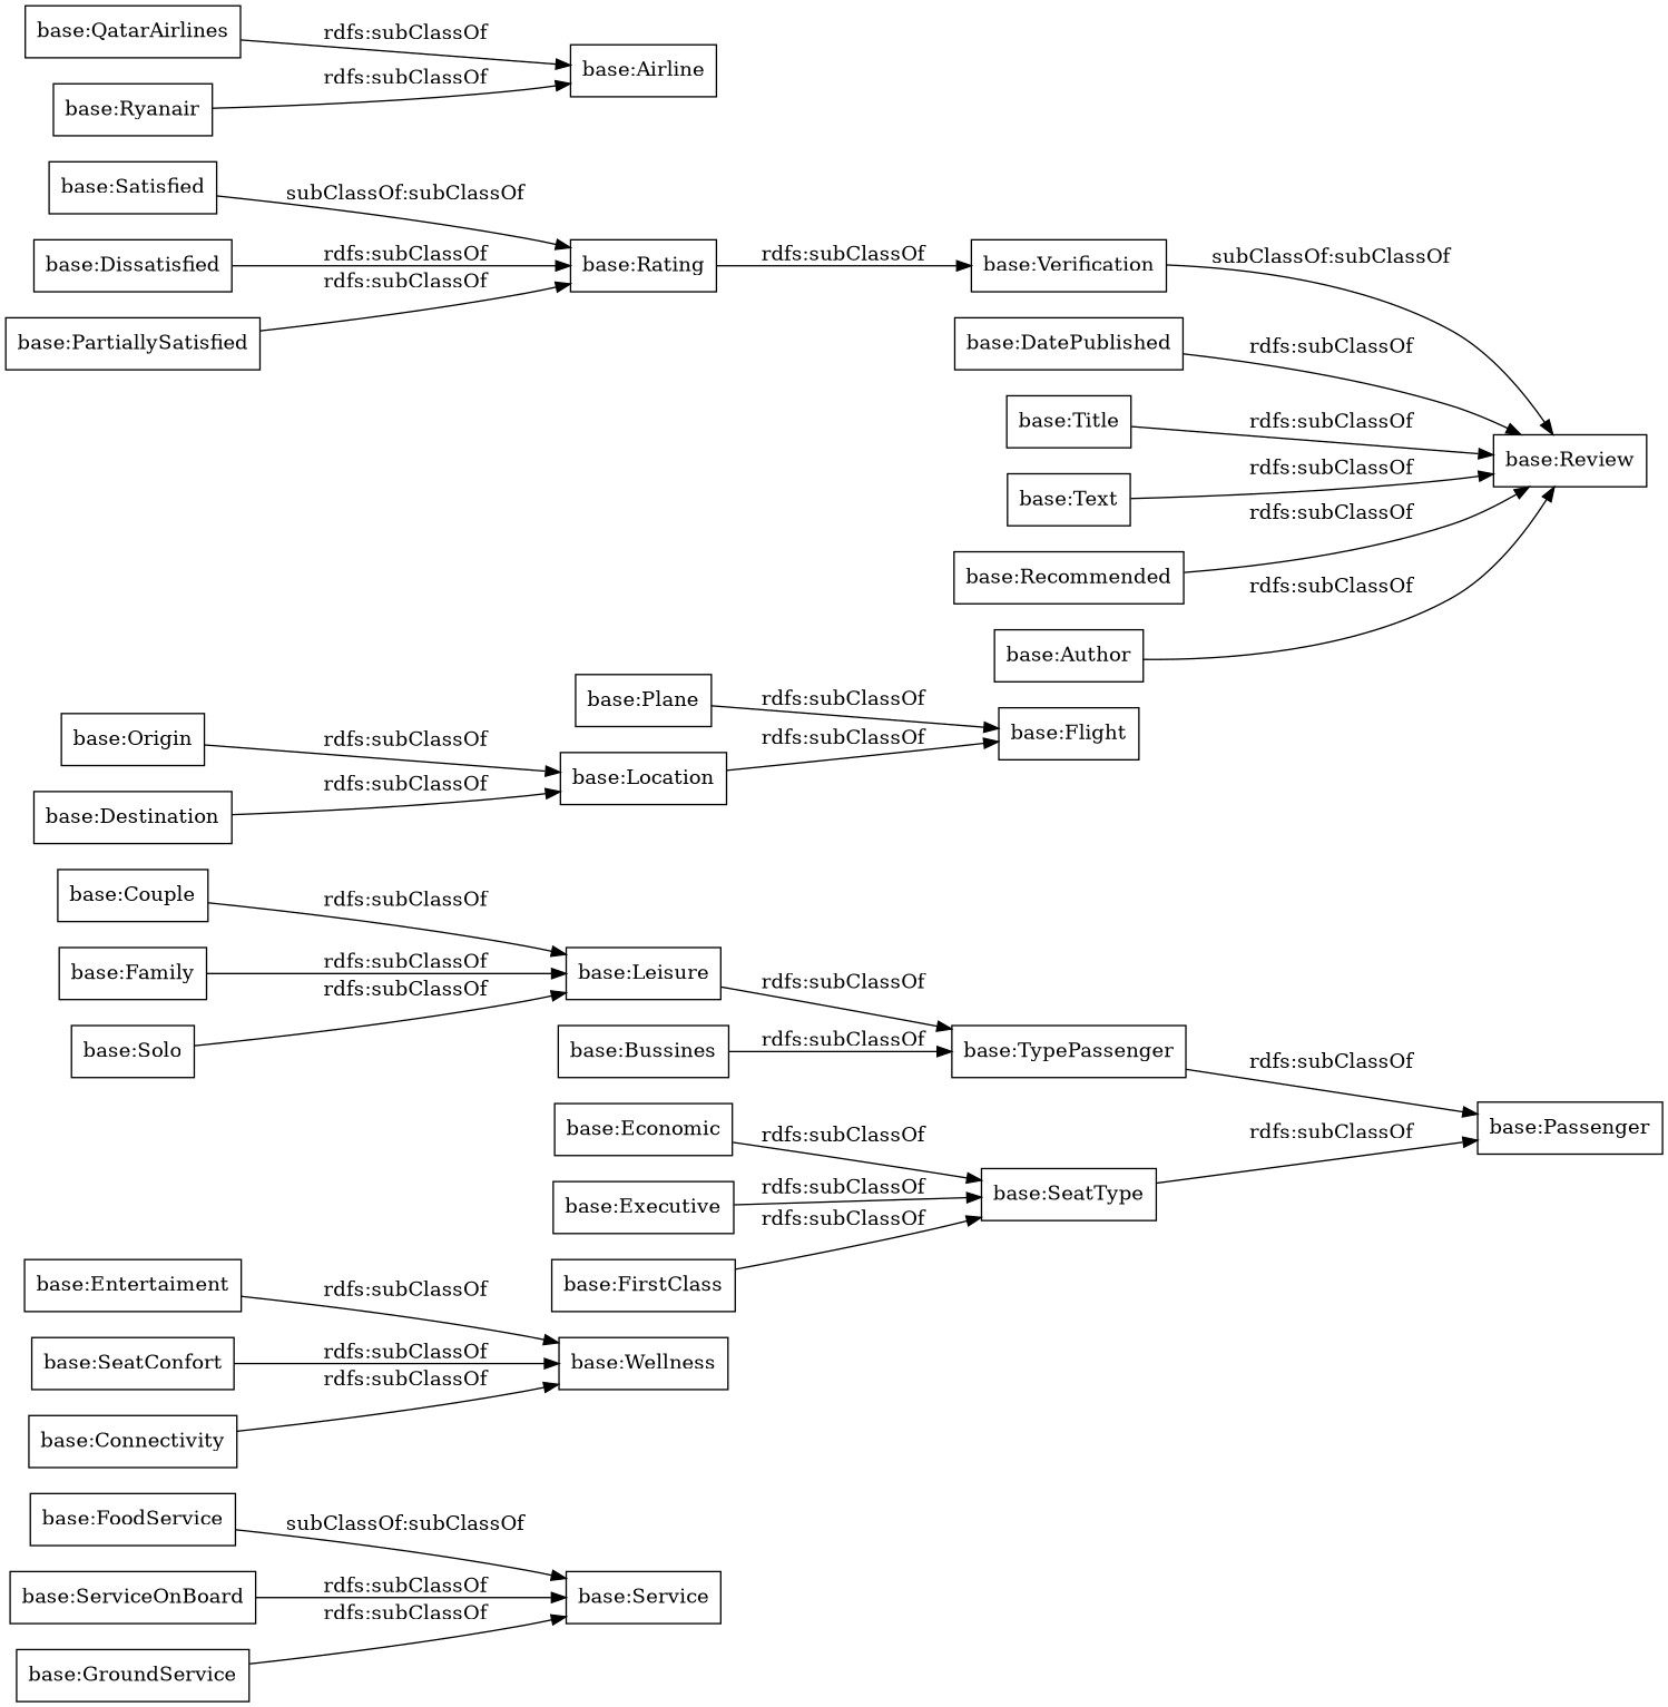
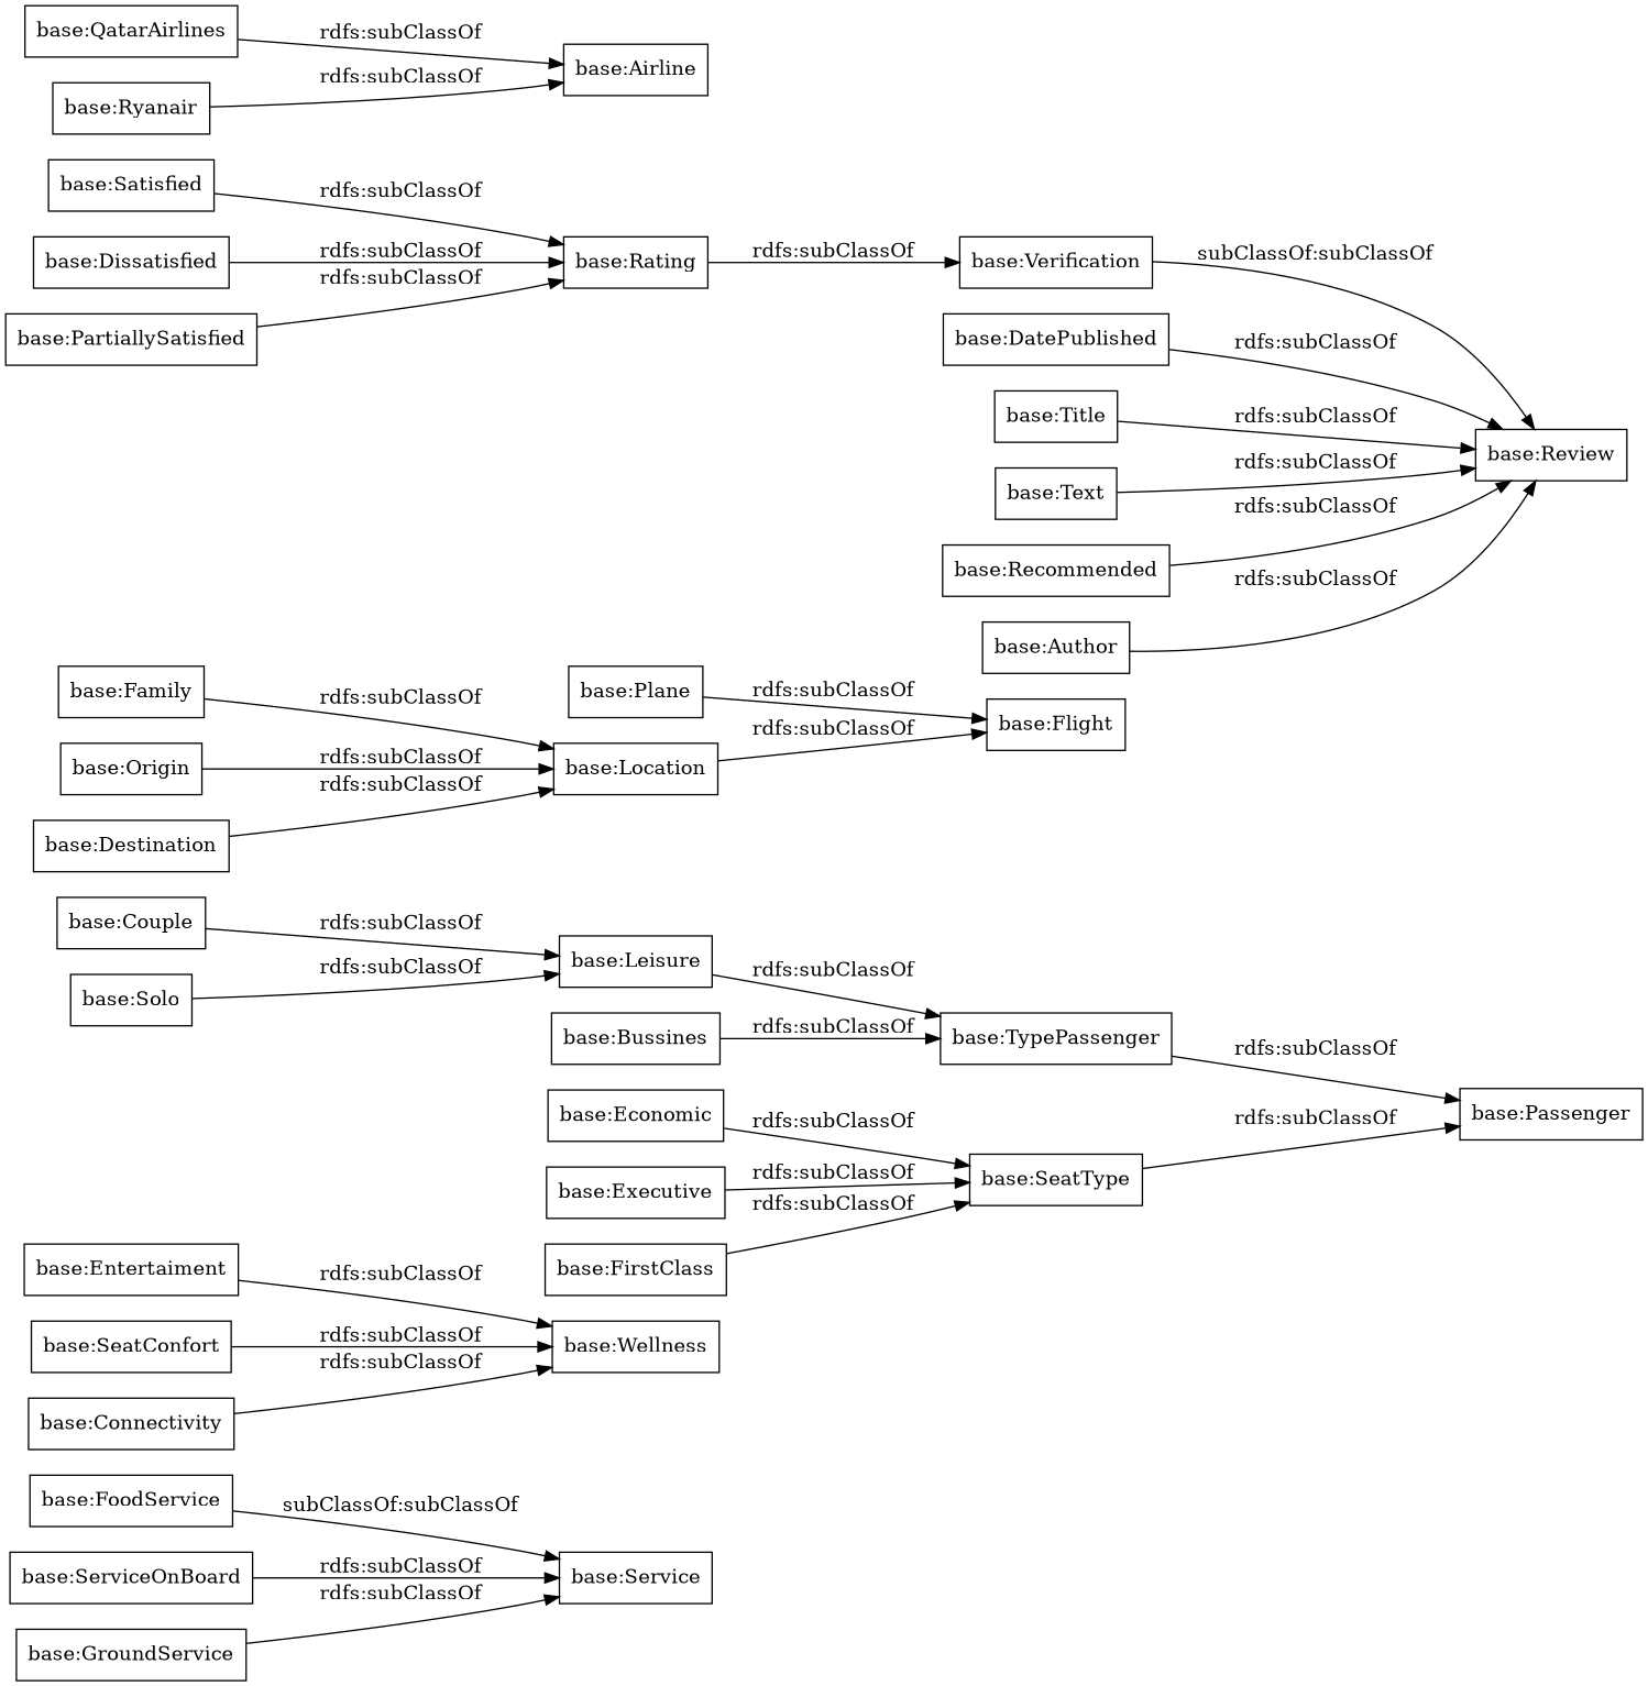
  digraph {
    rankdir=LR
    node [color=black shape=rectangle]
    "base:FoodService"
    "base:Service"
    "base:Entertaiment"
    "base:Wellness"
    "base:Bussines"
    "base:TypePassenger"
    "base:Passenger"
    "base:Location"
    "base:Flight"
    "base:Executive"
    "base:SeatType"
    "base:SeatConfort"
    "base:Satisfied"
    "base:Rating"
    "base:Verification"
    "base:ServiceOnBoard"
    "base:Connectivity"
    "base:FirstClass"
    "base:Economic"
    "base:DatePublished"
    "base:Review"
    "base:QatarAirlines"
    "base:Airline"
    "base:Couple"
    "base:Leisure"
    "base:Family"
    "base:GroundService"
    "base:Ryanair"
    "base:Plane"
    "base:Title"
    "base:Text"
    "base:Solo"
    "base:Recommended"
    "base:Origin"
    "base:Dissatisfied"
    "base:PartiallySatisfied"
    "base:Author"
    "base:Destination"
    "base:FoodService" -> "base:Service" [label="subClassOf:subClassOf"]
    "base:Entertaiment" -> "base:Wellness" [label="rdfs:subClassOf"]
    "base:Bussines" -> "base:TypePassenger" [label="rdfs:subClassOf"]
    "base:TypePassenger" -> "base:Passenger" [label="rdfs:subClassOf"]
    "base:Location" -> "base:Flight" [label="rdfs:subClassOf"]
    "base:Executive" -> "base:SeatType" [label="rdfs:subClassOf"]
    "base:SeatType" -> "base:Passenger" [label="rdfs:subClassOf"]
    "base:SeatConfort" -> "base:Wellness" [label="rdfs:subClassOf"]
-   "base:Satisfied" -> "base:Rating" [label="subClassOf:subClassOf"]
+   "base:Satisfied" -> "base:Rating" [label="rdfs:subClassOf"]
    "base:Rating" -> "base:Verification" [label="rdfs:subClassOf"]
    "base:Verification" -> "base:Review" [label="subClassOf:subClassOf"]
    "base:ServiceOnBoard" -> "base:Service" [label="rdfs:subClassOf"]
    "base:Connectivity" -> "base:Wellness" [label="rdfs:subClassOf"]
    "base:FirstClass" -> "base:SeatType" [label="rdfs:subClassOf"]
    "base:Economic" -> "base:SeatType" [label="rdfs:subClassOf"]
    "base:DatePublished" -> "base:Review" [label="rdfs:subClassOf"]
    "base:QatarAirlines" -> "base:Airline" [label="rdfs:subClassOf"]
    "base:Couple" -> "base:Leisure" [label="rdfs:subClassOf"]
    "base:Leisure" -> "base:TypePassenger" [label="rdfs:subClassOf"]
-   "base:Family" -> "base:Leisure" [label="rdfs:subClassOf"]
+   "base:Family" -> "base:Location" [label="rdfs:subClassOf"]
    "base:GroundService" -> "base:Service" [label="rdfs:subClassOf"]
    "base:Ryanair" -> "base:Airline" [label="rdfs:subClassOf"]
    "base:Plane" -> "base:Flight" [label="rdfs:subClassOf"]
    "base:Title" -> "base:Review" [label="rdfs:subClassOf"]
    "base:Text" -> "base:Review" [label="rdfs:subClassOf"]
    "base:Solo" -> "base:Leisure" [label="rdfs:subClassOf"]
    "base:Recommended" -> "base:Review" [label="rdfs:subClassOf"]
    "base:Origin" -> "base:Location" [label="rdfs:subClassOf"]
    "base:Dissatisfied" -> "base:Rating" [label="rdfs:subClassOf"]
    "base:PartiallySatisfied" -> "base:Rating" [label="rdfs:subClassOf"]
    "base:Author" -> "base:Review" [label="rdfs:subClassOf"]
    "base:Destination" -> "base:Location" [label="rdfs:subClassOf"]
  }
